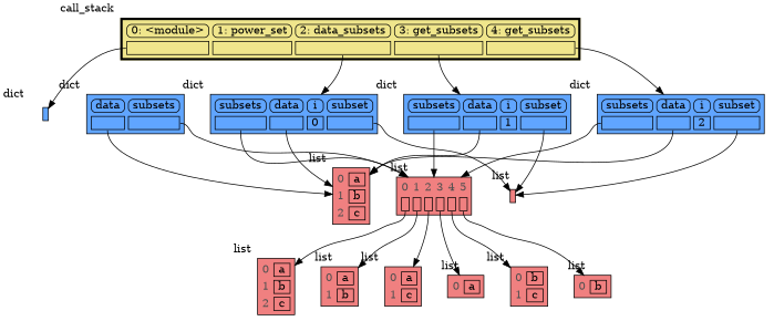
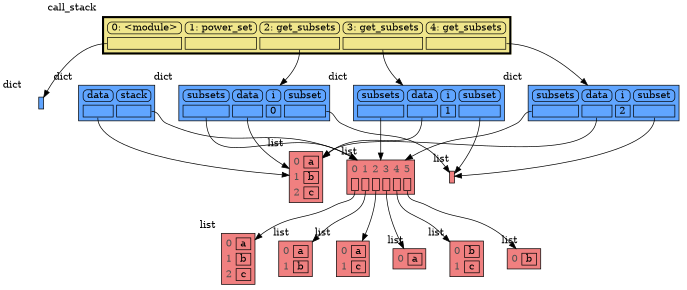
  digraph {
    node [shape=plaintext xlabel=list]
    edge [headport=table style=solid]
    n1 [label=< <TABLE BORDER="1" CELLBORDER="1" CELLSPACING="0" CELLPADDING="0" BGCOLOR="#60a5ff" PORT="table">     <TR><TD BORDER="0"> </TD></TR> </TABLE> > xlabel=dict]
-   n2 [label=< <TABLE BORDER="1" CELLBORDER="1" CELLSPACING="5" CELLPADDING="0" BGCOLOR="#60a5ff" PORT="table">     <TR><TD BORDER="1" STYLE="ROUNDED"> data </TD><TD BORDER="1" STYLE="ROUNDED"> subsets </TD></TR>     <TR><TD BORDER="1" PORT="ref0"> </TD><TD BORDER="1" PORT="ref1"> </TD></TR> </TABLE> > xlabel=dict]
+   n2 [label=< <TABLE BORDER="1" CELLBORDER="1" CELLSPACING="5" CELLPADDING="0" BGCOLOR="#60a5ff" PORT="table">     <TR><TD BORDER="1" STYLE="ROUNDED"> data </TD><TD BORDER="1" STYLE="ROUNDED"> stack </TD></TR>     <TR><TD BORDER="1" PORT="ref0"> </TD><TD BORDER="1" PORT="ref1"> </TD></TR> </TABLE> > xlabel=dict]
    n3 [label=< <TABLE BORDER="1" CELLBORDER="1" CELLSPACING="5" CELLPADDING="0" BGCOLOR="#60a5ff" PORT="table">     <TR><TD BORDER="1" STYLE="ROUNDED"> subsets </TD><TD BORDER="1" STYLE="ROUNDED"> data </TD><TD BORDER="1" STYLE="ROUNDED"> i </TD><TD BORDER="1" STYLE="ROUNDED"> subset </TD></TR>     <TR><TD BORDER="1" PORT="ref0"> </TD><TD BORDER="1" PORT="ref1"> </TD><TD BORDER="1"> 0 </TD><TD BORDER="1" PORT="ref2"> </TD></TR> </TABLE> > xlabel=dict]
    n4 [label=< <TABLE BORDER="1" CELLBORDER="1" CELLSPACING="5" CELLPADDING="0" BGCOLOR="#60a5ff" PORT="table">     <TR><TD BORDER="1" STYLE="ROUNDED"> subsets </TD><TD BORDER="1" STYLE="ROUNDED"> data </TD><TD BORDER="1" STYLE="ROUNDED"> i </TD><TD BORDER="1" STYLE="ROUNDED"> subset </TD></TR>     <TR><TD BORDER="1" PORT="ref0"> </TD><TD BORDER="1" PORT="ref1"> </TD><TD BORDER="1"> 1 </TD><TD BORDER="1" PORT="ref2"> </TD></TR> </TABLE> > xlabel=dict]
    n5 [label=< <TABLE BORDER="1" CELLBORDER="1" CELLSPACING="5" CELLPADDING="0" BGCOLOR="#60a5ff" PORT="table">     <TR><TD BORDER="1" STYLE="ROUNDED"> subsets </TD><TD BORDER="1" STYLE="ROUNDED"> data </TD><TD BORDER="1" STYLE="ROUNDED"> i </TD><TD BORDER="1" STYLE="ROUNDED"> subset </TD></TR>     <TR><TD BORDER="1" PORT="ref0"> </TD><TD BORDER="1" PORT="ref1"> </TD><TD BORDER="1"> 2 </TD><TD BORDER="1" PORT="ref2"> </TD></TR> </TABLE> > xlabel=dict]
    n6 [label=< <TABLE BORDER="1" CELLBORDER="1" CELLSPACING="5" CELLPADDING="0" BGCOLOR="lightcoral" PORT="table">     <TR><TD BORDER="0"><font color="#505050">0</font></TD><TD BORDER="1"> a </TD></TR>     <TR><TD BORDER="0"><font color="#505050">1</font></TD><TD BORDER="1"> b </TD></TR>     <TR><TD BORDER="0"><font color="#505050">2</font></TD><TD BORDER="1"> c </TD></TR> </TABLE> >]
    n7 [label=< <TABLE BORDER="1" CELLBORDER="1" CELLSPACING="5" CELLPADDING="0" BGCOLOR="lightcoral" PORT="table">     <TR><TD BORDER="0"><font color="#505050">0</font></TD><TD BORDER="0"><font color="#505050">1</font></TD><TD BORDER="0"><font color="#505050">2</font></TD><TD BORDER="0"><font color="#505050">3</font></TD><TD BORDER="0"><font color="#505050">4</font></TD><TD BORDER="0"><font color="#505050">5</font></TD></TR>     <TR><TD BORDER="1" PORT="ref0"> </TD><TD BORDER="1" PORT="ref1"> </TD><TD BORDER="1" PORT="ref2"> </TD><TD BORDER="1" PORT="ref3"> </TD><TD BORDER="1" PORT="ref4"> </TD><TD BORDER="1" PORT="ref5"> </TD></TR> </TABLE> >]
    n8 [label=< <TABLE BORDER="1" CELLBORDER="1" CELLSPACING="0" CELLPADDING="0" BGCOLOR="lightcoral" PORT="table">     <TR><TD BORDER="0"> </TD></TR> </TABLE> >]
    n9 [label=< <TABLE BORDER="1" CELLBORDER="1" CELLSPACING="5" CELLPADDING="0" BGCOLOR="lightcoral" PORT="table">     <TR><TD BORDER="0"><font color="#505050">0</font></TD><TD BORDER="1"> a </TD></TR>     <TR><TD BORDER="0"><font color="#505050">1</font></TD><TD BORDER="1"> b </TD></TR>     <TR><TD BORDER="0"><font color="#505050">2</font></TD><TD BORDER="1"> c </TD></TR> </TABLE> >]
    n10 [label=< <TABLE BORDER="1" CELLBORDER="1" CELLSPACING="5" CELLPADDING="0" BGCOLOR="lightcoral" PORT="table">     <TR><TD BORDER="0"><font color="#505050">0</font></TD><TD BORDER="1"> a </TD></TR>     <TR><TD BORDER="0"><font color="#505050">1</font></TD><TD BORDER="1"> b </TD></TR> </TABLE> >]
    n11 [label=< <TABLE BORDER="1" CELLBORDER="1" CELLSPACING="5" CELLPADDING="0" BGCOLOR="lightcoral" PORT="table">     <TR><TD BORDER="0"><font color="#505050">0</font></TD><TD BORDER="1"> a </TD></TR>     <TR><TD BORDER="0"><font color="#505050">1</font></TD><TD BORDER="1"> c </TD></TR> </TABLE> >]
    n12 [label=< <TABLE BORDER="1" CELLBORDER="1" CELLSPACING="5" CELLPADDING="0" BGCOLOR="lightcoral" PORT="table">     <TR><TD BORDER="0"><font color="#505050">0</font></TD><TD BORDER="1"> a </TD></TR> </TABLE> >]
    n13 [label=< <TABLE BORDER="1" CELLBORDER="1" CELLSPACING="5" CELLPADDING="0" BGCOLOR="lightcoral" PORT="table">     <TR><TD BORDER="0"><font color="#505050">0</font></TD><TD BORDER="1"> b </TD></TR>     <TR><TD BORDER="0"><font color="#505050">1</font></TD><TD BORDER="1"> c </TD></TR> </TABLE> >]
    n14 [label=< <TABLE BORDER="1" CELLBORDER="1" CELLSPACING="5" CELLPADDING="0" BGCOLOR="lightcoral" PORT="table">     <TR><TD BORDER="0"><font color="#505050">0</font></TD><TD BORDER="1"> b </TD></TR> </TABLE> >]
-   n15 [label=< <TABLE BORDER="3" CELLBORDER="1" CELLSPACING="5" CELLPADDING="0" BGCOLOR="khaki" PORT="table">     <TR><TD BORDER="1" STYLE="ROUNDED"> 0: &lt;module&gt; </TD><TD BORDER="1" STYLE="ROUNDED"> 1: power_set </TD><TD BORDER="1" STYLE="ROUNDED"> 2: data_subsets </TD><TD BORDER="1" STYLE="ROUNDED"> 3: get_subsets </TD><TD BORDER="1" STYLE="ROUNDED"> 4: get_subsets </TD></TR>     <TR><TD BORDER="1" PORT="ref0"> </TD><TD BORDER="1" PORT="ref1"> </TD><TD BORDER="1" PORT="ref2"> </TD><TD BORDER="1" PORT="ref3"> </TD><TD BORDER="1" PORT="ref4"> </TD></TR> </TABLE> > xlabel=call_stack]
+   n15 [label=< <TABLE BORDER="3" CELLBORDER="1" CELLSPACING="5" CELLPADDING="0" BGCOLOR="khaki" PORT="table">     <TR><TD BORDER="1" STYLE="ROUNDED"> 0: &lt;module&gt; </TD><TD BORDER="1" STYLE="ROUNDED"> 1: power_set </TD><TD BORDER="1" STYLE="ROUNDED"> 2: get_subsets </TD><TD BORDER="1" STYLE="ROUNDED"> 3: get_subsets </TD><TD BORDER="1" STYLE="ROUNDED"> 4: get_subsets </TD></TR>     <TR><TD BORDER="1" PORT="ref0"> </TD><TD BORDER="1" PORT="ref1"> </TD><TD BORDER="1" PORT="ref2"> </TD><TD BORDER="1" PORT="ref3"> </TD><TD BORDER="1" PORT="ref4"> </TD></TR> </TABLE> > xlabel=call_stack]
    subgraph sub_1 {
      rank=same
      n1
      n2
      n3
      n4
      n5
    }
    subgraph sub_2 {
      rank=same
      n6
      n7
      n8
    }
    subgraph sub_3 {
      rank=same
      n9
      n10
      n11
      n12
      n13
      n14
    }
    n1 -> n2 [style=invis weight=10]
    n2 -> n3 [style=invis weight=10]
    n2 -> n6 [tailport=ref0]
    n2 -> n7 [tailport=ref1]
    n3 -> n4 [style=invis weight=10]
    n3 -> n6 [tailport=ref1]
    n3 -> n7 [tailport=ref0]
    n3 -> n8 [tailport=ref2]
    n4 -> n5 [style=invis weight=10]
    n4 -> n6 [tailport=ref1]
    n4 -> n7 [tailport=ref0]
    n4 -> n8 [tailport=ref2]
    n5 -> n6 [tailport=ref1]
    n5 -> n7 [tailport=ref0]
    n5 -> n8 [tailport=ref2]
    n6 -> n7 [style=invis weight=10]
    n7 -> n8 [style=invis weight=10]
    n7 -> n9 [tailport=ref0]
    n7 -> n10 [tailport=ref1]
    n7 -> n11 [tailport=ref2]
    n7 -> n12 [tailport=ref3]
    n7 -> n13 [tailport=ref4]
    n7 -> n14 [tailport=ref5]
    n9 -> n10 [style=invis weight=10]
    n10 -> n11 [style=invis weight=10]
    n11 -> n12 [style=invis weight=10]
    n12 -> n13 [style=invis weight=10]
    n13 -> n14 [style=invis weight=10]
    n15 -> n1 [tailport=ref0]
    n15 -> n3 [tailport=ref2]
    n15 -> n4 [tailport=ref3]
    n15 -> n5 [tailport=ref4]
  }
